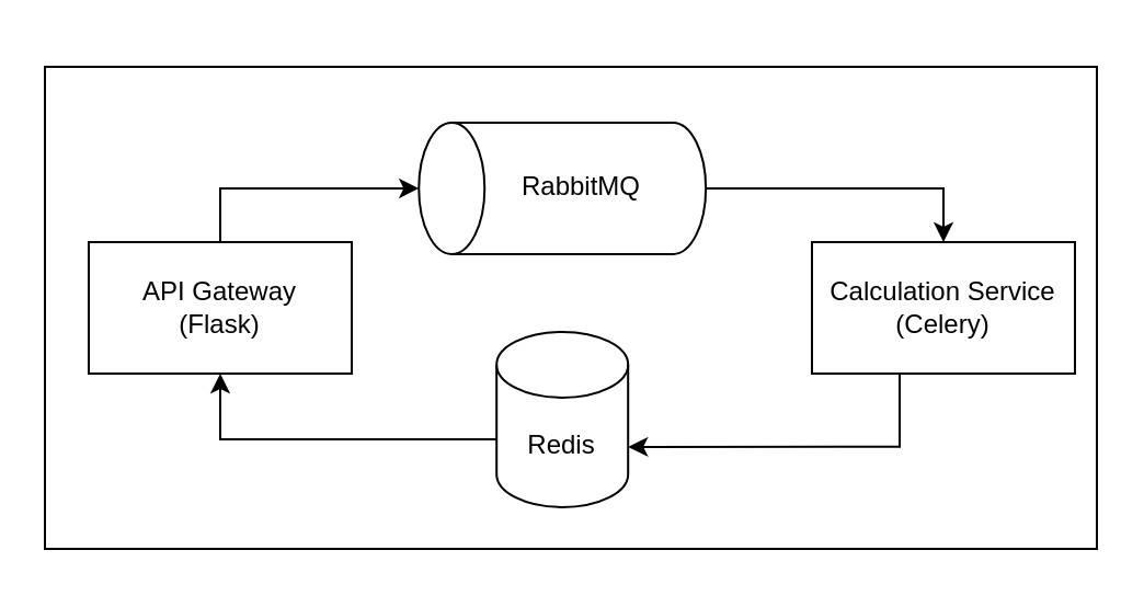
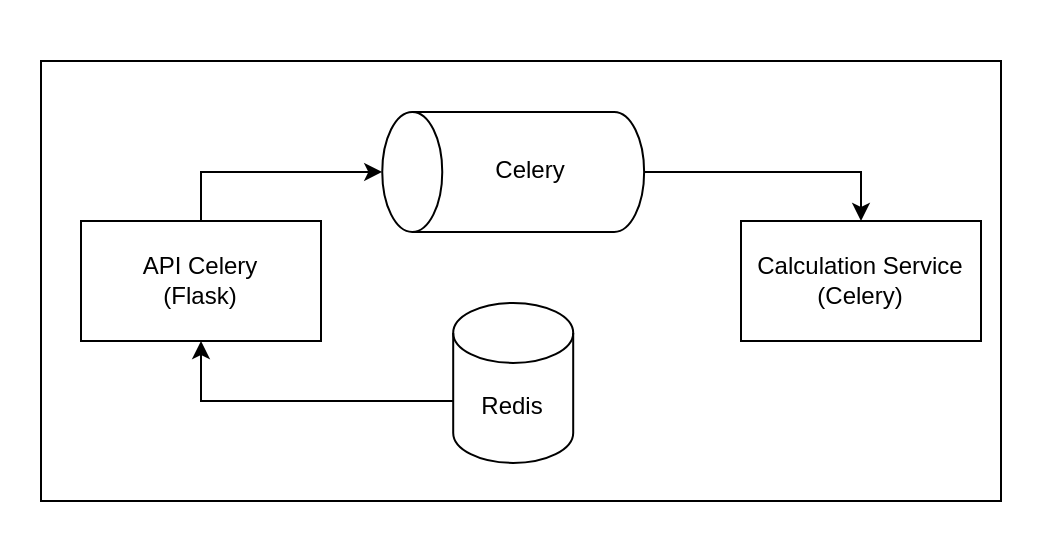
  <mxCell id="0" />
  <mxCell id="1" parent="0" />
  <mxCell id="2" style="edgeStyle=orthogonalEdgeStyle;rounded=0;orthogonalLoop=1;jettySize=auto;html=1;entryX=0.5;entryY=0;entryDx=0;entryDy=0;entryPerimeter=0;" edge="1" parent="1" source="3" target="7"><mxGeometry relative="1" as="geometry"><Array as="points"><mxPoint x="100" y="85" /></Array></mxGeometry></mxCell>
- <mxCell id="3" value="API Gateway&lt;br&gt;(Flask)" style="rounded=0;whiteSpace=wrap;html=1;" vertex="1" parent="1"><mxGeometry x="40" y="110" width="120" height="60" as="geometry" /></mxCell>
- <mxCell id="4" style="edgeStyle=orthogonalEdgeStyle;rounded=0;orthogonalLoop=1;jettySize=auto;html=1;entryX=1;entryY=0;entryDx=0;entryDy=52.5;entryPerimeter=0;" edge="1" parent="1" source="5" target="10"><mxGeometry relative="1" as="geometry"><Array as="points"><mxPoint x="410" y="203" /></Array></mxGeometry></mxCell>
+ <mxCell id="3" value="API Celery&lt;br&gt;(Flask)" style="rounded=0;whiteSpace=wrap;html=1;" vertex="1" parent="1"><mxGeometry x="40" y="110" width="120" height="60" as="geometry" /></mxCell>
  <mxCell id="5" value="Calculation Service&lt;br&gt;(Celery)" style="rounded=0;whiteSpace=wrap;html=1;" vertex="1" parent="1"><mxGeometry x="370" y="110" width="120" height="60" as="geometry" /></mxCell>
  <mxCell id="6" style="edgeStyle=orthogonalEdgeStyle;rounded=0;orthogonalLoop=1;jettySize=auto;html=1;entryX=0.5;entryY=0;entryDx=0;entryDy=0;" edge="1" parent="1" source="7" target="5"><mxGeometry relative="1" as="geometry" /></mxCell>
  <mxCell id="7" value="" style="shape=cylinder3;whiteSpace=wrap;html=1;boundedLbl=1;backgroundOutline=1;size=15;rotation=-90;" vertex="1" parent="1"><mxGeometry x="226.1" y="20" width="60" height="130.94" as="geometry" /></mxCell>
- <mxCell id="8" value="RabbitMQ" style="text;html=1;strokeColor=none;fillColor=none;align=center;verticalAlign=middle;whiteSpace=wrap;rounded=0;" vertex="1" parent="1"><mxGeometry x="235" y="70.47" width="60" height="30" as="geometry" /></mxCell>
+ <mxCell id="8" value="Celery" style="text;html=1;strokeColor=none;fillColor=none;align=center;verticalAlign=middle;whiteSpace=wrap;rounded=0;" vertex="1" parent="1"><mxGeometry x="235" y="70.47" width="60" height="30" as="geometry" /></mxCell>
  <mxCell id="9" style="edgeStyle=orthogonalEdgeStyle;rounded=0;orthogonalLoop=1;jettySize=auto;html=1;entryX=0.5;entryY=1;entryDx=0;entryDy=0;" edge="1" parent="1" source="10" target="3"><mxGeometry relative="1" as="geometry"><Array as="points"><mxPoint x="100" y="200" /></Array></mxGeometry></mxCell>
  <mxCell id="10" value="Redis" style="shape=cylinder3;whiteSpace=wrap;html=1;boundedLbl=1;backgroundOutline=1;size=15;" vertex="1" parent="1"><mxGeometry x="226.1" y="150.94" width="60" height="80" as="geometry" /></mxCell>
  <mxCell id="11" value="" style="rounded=0;whiteSpace=wrap;html=1;fillColor=none;" vertex="1" parent="1"><mxGeometry x="20" y="30" width="480" height="220" as="geometry" /></mxCell>
